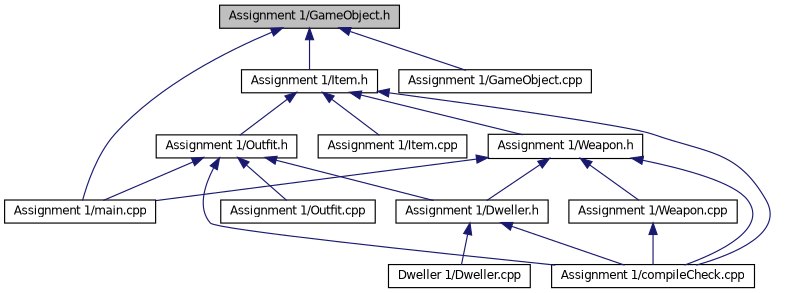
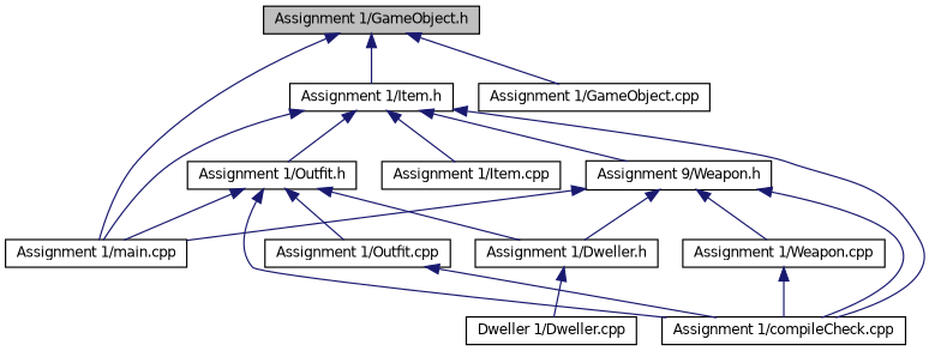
  digraph {
    node [color=black fontname=Helvetica fontsize=10 shape=record]
    edge [color=midnightblue dir=back fontname=Helvetica fontsize=10 labelfontname=Helvetica labelfontsize=10 style=solid]
    n1 [fillcolor=grey75 fontcolor=black height=0.2 label="Assignment 1/GameObject.h" style=filled width=0.4]
    n2 [height=0.2 label="Assignment 1/Item.h" width=0.4]
    n3 [height=0.2 label="Assignment 1/main.cpp" width=0.4]
    n4 [height=0.2 label="Assignment 1/GameObject.cpp" width=0.4]
    n5 [height=0.2 label="Assignment 1/compileCheck.cpp" width=0.4]
    n6 [height=0.2 label="Assignment 1/Outfit.h" width=0.4]
-   n7 [height=0.2 label="Assignment 1/Weapon.h" width=0.4]
+   n7 [height=0.2 label="Assignment 9/Weapon.h" width=0.4]
    n8 [height=0.2 label="Assignment 1/Item.cpp" width=0.4]
    n9 [height=0.2 label="Assignment 1/Dweller.h" width=0.4]
    n10 [height=0.2 label="Assignment 1/Outfit.cpp" width=0.4]
    n11 [height=0.2 label="Assignment 1/Weapon.cpp" width=0.4]
    n12 [height=0.2 label="Dweller 1/Dweller.cpp" width=0.4]
    n1 -> n2
    n1 -> n3
    n1 -> n4
+   n2 -> n3
    n2 -> n5
    n2 -> n6
    n2 -> n7
    n2 -> n8
    n6 -> n3
    n6 -> n5
    n6 -> n9
    n6 -> n10
    n7 -> n3
    n7 -> n5
    n7 -> n9
    n7 -> n11
-   n9 -> n5
+   n10 -> n5
    n9 -> n12
    n11 -> n5
  }
